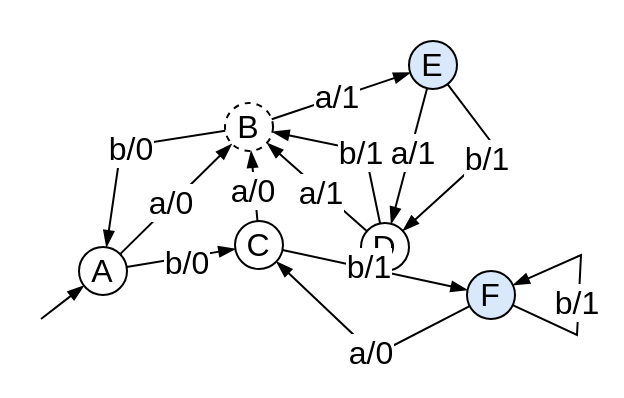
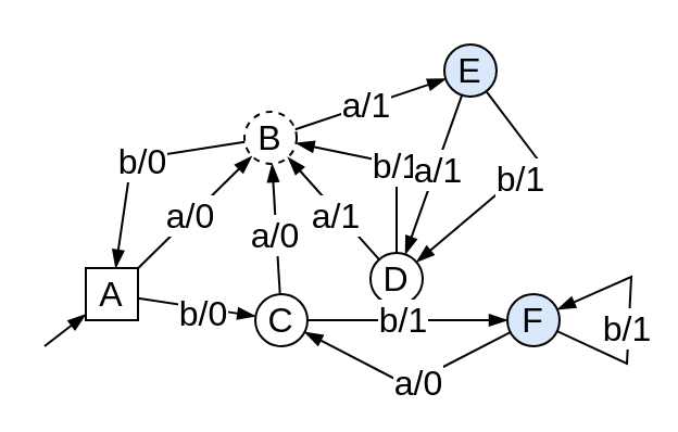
  <mxCell id="0" />
  <mxCell id="1" parent="0" />
  <mxCell id="2" style="edgeStyle=none;shape=connector;rounded=0;orthogonalLoop=1;jettySize=auto;html=1;labelBackgroundColor=default;strokeColor=default;align=center;verticalAlign=middle;fontFamily=Helvetica;fontSize=16;fontColor=default;endArrow=blockThin;endFill=1;" edge="1" parent="1" source="6" target="7"><mxGeometry relative="1" as="geometry" /></mxCell>
  <mxCell id="3" value="a/0" style="edgeLabel;html=1;align=center;verticalAlign=middle;resizable=0;points=[];fontSize=16;fontFamily=Helvetica;fontColor=default;" vertex="1" connectable="0" parent="2"><mxGeometry x="-0.072" y="1" relative="1" as="geometry"><mxPoint as="offset" /></mxGeometry></mxCell>
  <mxCell id="4" style="edgeStyle=none;shape=connector;rounded=0;orthogonalLoop=1;jettySize=auto;html=1;labelBackgroundColor=default;strokeColor=default;align=center;verticalAlign=middle;fontFamily=Helvetica;fontSize=16;fontColor=default;endArrow=blockThin;endFill=1;" edge="1" parent="1" source="6" target="9"><mxGeometry relative="1" as="geometry" /></mxCell>
  <mxCell id="5" value="b/0" style="edgeLabel;html=1;align=center;verticalAlign=middle;resizable=0;points=[];fontSize=16;fontFamily=Helvetica;fontColor=default;" vertex="1" connectable="0" parent="4"><mxGeometry x="0.099" y="-2" relative="1" as="geometry"><mxPoint as="offset" /></mxGeometry></mxCell>
- <mxCell id="6" value="A" style="ellipse;whiteSpace=wrap;html=1;fontFamily=Helvetica;fontSize=16;" vertex="1" parent="1"><mxGeometry x="39" y="123" width="24" height="24" as="geometry" /></mxCell>
+ <mxCell id="6" value="A" style="whiteSpace=wrap;html=1;fontFamily=Helvetica;fontSize=16;rounded=0;" vertex="1" parent="1"><mxGeometry x="39" y="123" width="24" height="24" as="geometry" /></mxCell>
  <mxCell id="7" value="B" style="ellipse;whiteSpace=wrap;html=1;fontFamily=Helvetica;fontSize=16;dashed=1;" vertex="1" parent="1"><mxGeometry x="112" y="51" width="24" height="24" as="geometry" /></mxCell>
- <mxCell id="8" value="D" style="ellipse;whiteSpace=wrap;html=1;fontFamily=Helvetica;fontSize=16;" vertex="1" parent="1"><mxGeometry x="180" y="111" width="24" height="24" as="geometry" /></mxCell>
- <mxCell id="9" value="C" style="ellipse;whiteSpace=wrap;html=1;fontFamily=Helvetica;fontSize=16;" vertex="1" parent="1"><mxGeometry x="117" y="110" width="24" height="24" as="geometry" /></mxCell>
+ <mxCell id="8" value="D" style="ellipse;whiteSpace=wrap;html=1;fontFamily=Helvetica;fontSize=16;" vertex="1" parent="1"><mxGeometry x="170" y="116" width="24" height="24" as="geometry" /></mxCell>
+ <mxCell id="9" value="C" style="ellipse;whiteSpace=wrap;html=1;fontFamily=Helvetica;fontSize=16;" vertex="1" parent="1"><mxGeometry x="117" y="135" width="24" height="24" as="geometry" /></mxCell>
  <mxCell id="10" value="F" style="ellipse;whiteSpace=wrap;html=1;fontFamily=Helvetica;fontSize=16;fillColor=#dae8fc;" vertex="1" parent="1"><mxGeometry x="233" y="135" width="24" height="24" as="geometry" /></mxCell>
  <mxCell id="11" value="E" style="ellipse;whiteSpace=wrap;html=1;fontFamily=Helvetica;fontSize=16;fillColor=#dae8fc;" vertex="1" parent="1"><mxGeometry x="204" y="20" width="24" height="24" as="geometry" /></mxCell>
  <mxCell id="12" style="edgeStyle=none;shape=connector;rounded=0;orthogonalLoop=1;jettySize=auto;html=1;labelBackgroundColor=default;strokeColor=default;align=center;verticalAlign=middle;fontFamily=Helvetica;fontSize=16;fontColor=default;endArrow=blockThin;endFill=1;" edge="1" parent="1" source="7" target="11"><mxGeometry relative="1" as="geometry"><mxPoint x="169.52" y="31.55" as="sourcePoint" /><mxPoint x="224.52" y="-24.45" as="targetPoint" /></mxGeometry></mxCell>
  <mxCell id="13" value="a/1" style="edgeLabel;html=1;align=center;verticalAlign=middle;resizable=0;points=[];fontSize=16;fontFamily=Helvetica;fontColor=default;" vertex="1" connectable="0" parent="12"><mxGeometry x="-0.072" y="1" relative="1" as="geometry"><mxPoint as="offset" /></mxGeometry></mxCell>
  <mxCell id="14" style="edgeStyle=none;shape=connector;rounded=0;orthogonalLoop=1;jettySize=auto;html=1;labelBackgroundColor=default;strokeColor=default;align=center;verticalAlign=middle;fontFamily=Helvetica;fontSize=16;fontColor=default;endArrow=blockThin;endFill=1;" edge="1" parent="1" source="7" target="6"><mxGeometry relative="1" as="geometry"><mxPoint x="-26.93" y="38.25" as="sourcePoint" /><mxPoint x="91.07" y="51.25" as="targetPoint" /><Array as="points"><mxPoint x="60" y="73" /></Array></mxGeometry></mxCell>
  <mxCell id="15" value="b/0" style="edgeLabel;html=1;align=center;verticalAlign=middle;resizable=0;points=[];fontSize=16;fontFamily=Helvetica;fontColor=default;" vertex="1" connectable="0" parent="14"><mxGeometry x="-0.072" y="1" relative="1" as="geometry"><mxPoint as="offset" /></mxGeometry></mxCell>
  <mxCell id="16" style="edgeStyle=none;shape=connector;rounded=0;orthogonalLoop=1;jettySize=auto;html=1;labelBackgroundColor=default;strokeColor=default;align=center;verticalAlign=middle;fontFamily=Helvetica;fontSize=16;fontColor=default;endArrow=blockThin;endFill=1;" edge="1" parent="1" source="9" target="7"><mxGeometry relative="1" as="geometry"><mxPoint x="117.48" y="147.55" as="sourcePoint" /><mxPoint x="172.48" y="91.55" as="targetPoint" /></mxGeometry></mxCell>
  <mxCell id="17" value="a/0" style="edgeLabel;html=1;align=center;verticalAlign=middle;resizable=0;points=[];fontSize=16;fontFamily=Helvetica;fontColor=default;" vertex="1" connectable="0" parent="16"><mxGeometry x="-0.072" y="1" relative="1" as="geometry"><mxPoint as="offset" /></mxGeometry></mxCell>
  <mxCell id="18" style="edgeStyle=none;shape=connector;rounded=0;orthogonalLoop=1;jettySize=auto;html=1;labelBackgroundColor=default;strokeColor=default;align=center;verticalAlign=middle;fontFamily=Helvetica;fontSize=16;fontColor=default;endArrow=blockThin;endFill=1;" edge="1" parent="1" source="9" target="10"><mxGeometry relative="1" as="geometry"><mxPoint x="167" y="259" as="sourcePoint" /><mxPoint x="167" y="169" as="targetPoint" /></mxGeometry></mxCell>
  <mxCell id="19" value="b/1" style="edgeLabel;html=1;align=center;verticalAlign=middle;resizable=0;points=[];fontSize=16;fontFamily=Helvetica;fontColor=default;" vertex="1" connectable="0" parent="18"><mxGeometry x="-0.072" y="1" relative="1" as="geometry"><mxPoint as="offset" /></mxGeometry></mxCell>
  <mxCell id="20" style="edgeStyle=none;shape=connector;rounded=0;orthogonalLoop=1;jettySize=auto;html=1;labelBackgroundColor=default;strokeColor=default;align=center;verticalAlign=middle;fontFamily=Helvetica;fontSize=16;fontColor=default;endArrow=blockThin;endFill=1;" edge="1" parent="1" source="8" target="7"><mxGeometry relative="1" as="geometry"><mxPoint x="220.16" y="89.86" as="sourcePoint" /><mxPoint x="309.16" y="46.86" as="targetPoint" /></mxGeometry></mxCell>
  <mxCell id="21" value="a/1" style="edgeLabel;html=1;align=center;verticalAlign=middle;resizable=0;points=[];fontSize=16;fontFamily=Helvetica;fontColor=default;" vertex="1" connectable="0" parent="20"><mxGeometry x="-0.072" y="1" relative="1" as="geometry"><mxPoint as="offset" /></mxGeometry></mxCell>
  <mxCell id="22" style="edgeStyle=none;shape=connector;rounded=0;orthogonalLoop=1;jettySize=auto;html=1;labelBackgroundColor=default;strokeColor=default;align=center;verticalAlign=middle;fontFamily=Helvetica;fontSize=16;fontColor=default;endArrow=blockThin;endFill=1;" edge="1" parent="1" source="8" target="7"><mxGeometry relative="1" as="geometry"><mxPoint x="249" y="106.14" as="sourcePoint" /><mxPoint x="211" y="63" as="targetPoint" /><Array as="points"><mxPoint x="182" y="75" /></Array></mxGeometry></mxCell>
  <mxCell id="23" value="b/1" style="edgeLabel;html=1;align=center;verticalAlign=middle;resizable=0;points=[];fontSize=16;fontFamily=Helvetica;fontColor=default;" vertex="1" connectable="0" parent="22"><mxGeometry x="-0.072" y="1" relative="1" as="geometry"><mxPoint as="offset" /></mxGeometry></mxCell>
  <mxCell id="24" style="edgeStyle=none;shape=connector;rounded=0;orthogonalLoop=1;jettySize=auto;html=1;labelBackgroundColor=default;strokeColor=default;align=center;verticalAlign=middle;fontFamily=Helvetica;fontSize=16;fontColor=default;endArrow=blockThin;endFill=1;" edge="1" parent="1" source="11" target="8"><mxGeometry relative="1" as="geometry"><mxPoint x="303" y="102" as="sourcePoint" /><mxPoint x="249" y="56" as="targetPoint" /><Array as="points"><mxPoint x="247" y="73" /></Array></mxGeometry></mxCell>
  <mxCell id="25" value="b/1" style="edgeLabel;html=1;align=center;verticalAlign=middle;resizable=0;points=[];fontSize=16;fontFamily=Helvetica;fontColor=default;" vertex="1" connectable="0" parent="24"><mxGeometry x="-0.072" y="1" relative="1" as="geometry"><mxPoint as="offset" /></mxGeometry></mxCell>
  <mxCell id="26" style="edgeStyle=none;shape=connector;rounded=0;orthogonalLoop=1;jettySize=auto;html=1;labelBackgroundColor=default;strokeColor=default;align=center;verticalAlign=middle;fontFamily=Helvetica;fontSize=16;fontColor=default;endArrow=blockThin;endFill=1;" edge="1" parent="1" source="11" target="8"><mxGeometry relative="1" as="geometry"><mxPoint x="289" y="121.24" as="sourcePoint" /><mxPoint x="239" y="77.24" as="targetPoint" /></mxGeometry></mxCell>
  <mxCell id="27" value="a/1" style="edgeLabel;html=1;align=center;verticalAlign=middle;resizable=0;points=[];fontSize=16;fontFamily=Helvetica;fontColor=default;" vertex="1" connectable="0" parent="26"><mxGeometry x="-0.072" y="1" relative="1" as="geometry"><mxPoint as="offset" /></mxGeometry></mxCell>
  <mxCell id="28" style="edgeStyle=none;shape=connector;rounded=0;orthogonalLoop=1;jettySize=auto;html=1;labelBackgroundColor=default;strokeColor=default;align=center;verticalAlign=middle;fontFamily=Helvetica;fontSize=16;fontColor=default;endArrow=blockThin;endFill=1;" edge="1" parent="1" source="10" target="9"><mxGeometry relative="1" as="geometry"><mxPoint x="249.48" y="139.55" as="sourcePoint" /><mxPoint x="304.48" y="83.55" as="targetPoint" /><Array as="points"><mxPoint x="187" y="177" /></Array></mxGeometry></mxCell>
  <mxCell id="29" value="a/0" style="edgeLabel;html=1;align=center;verticalAlign=middle;resizable=0;points=[];fontSize=16;fontFamily=Helvetica;fontColor=default;" vertex="1" connectable="0" parent="28"><mxGeometry x="-0.072" y="1" relative="1" as="geometry"><mxPoint as="offset" /></mxGeometry></mxCell>
  <mxCell id="30" style="edgeStyle=none;shape=connector;rounded=0;orthogonalLoop=1;jettySize=auto;html=1;labelBackgroundColor=default;strokeColor=default;align=center;verticalAlign=middle;fontFamily=Helvetica;fontSize=16;fontColor=default;endArrow=blockThin;endFill=1;" edge="1" parent="1" source="10" target="10"><mxGeometry relative="1" as="geometry"><mxPoint x="335.38" y="180.56" as="sourcePoint" /><mxPoint x="281.38" y="134.56" as="targetPoint" /><Array as="points"><mxPoint x="288" y="167" /><mxPoint x="290" y="127" /></Array></mxGeometry></mxCell>
  <mxCell id="31" value="b/1" style="edgeLabel;html=1;align=center;verticalAlign=middle;resizable=0;points=[];fontSize=16;fontFamily=Helvetica;fontColor=default;" vertex="1" connectable="0" parent="30"><mxGeometry x="-0.072" y="1" relative="1" as="geometry"><mxPoint as="offset" /></mxGeometry></mxCell>
  <mxCell id="32" style="edgeStyle=none;shape=connector;rounded=0;orthogonalLoop=1;jettySize=auto;html=1;labelBackgroundColor=default;fontFamily=Helvetica;fontSize=16;fontColor=default;endArrow=blockThin;endFill=1;" edge="1" parent="1" target="6"><mxGeometry relative="1" as="geometry"><mxPoint x="20" y="159" as="sourcePoint" /><mxPoint x="10" y="149.91" as="targetPoint" /></mxGeometry></mxCell>
